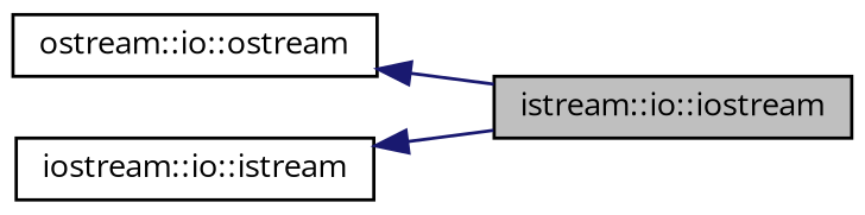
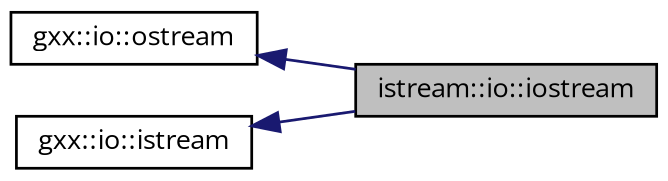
  digraph {
    fontname="Open Sans"
    rankdir=LR
    node [color=black fillcolor=white fontname="Open Sans" fontsize=10 shape=record style=filled]
    edge [color=midnightblue dir=back fontname="Open Sans" fontsize=10 labelfontname=Helvetica labelfontsize=10 style=solid]
    n1 [fillcolor=grey75 fontcolor=black height=0.2 label="istream::io::iostream" width=0.4]
-   n2 [height=0.2 label="ostream::io::ostream" width=0.4]
-   n3 [height=0.2 label="iostream::io::istream" width=0.4]
+   n2 [height=0.2 label="gxx::io::ostream" width=0.4]
+   n3 [height=0.2 label="gxx::io::istream" width=0.4]
    n2 -> n1
    n3 -> n1
  }
